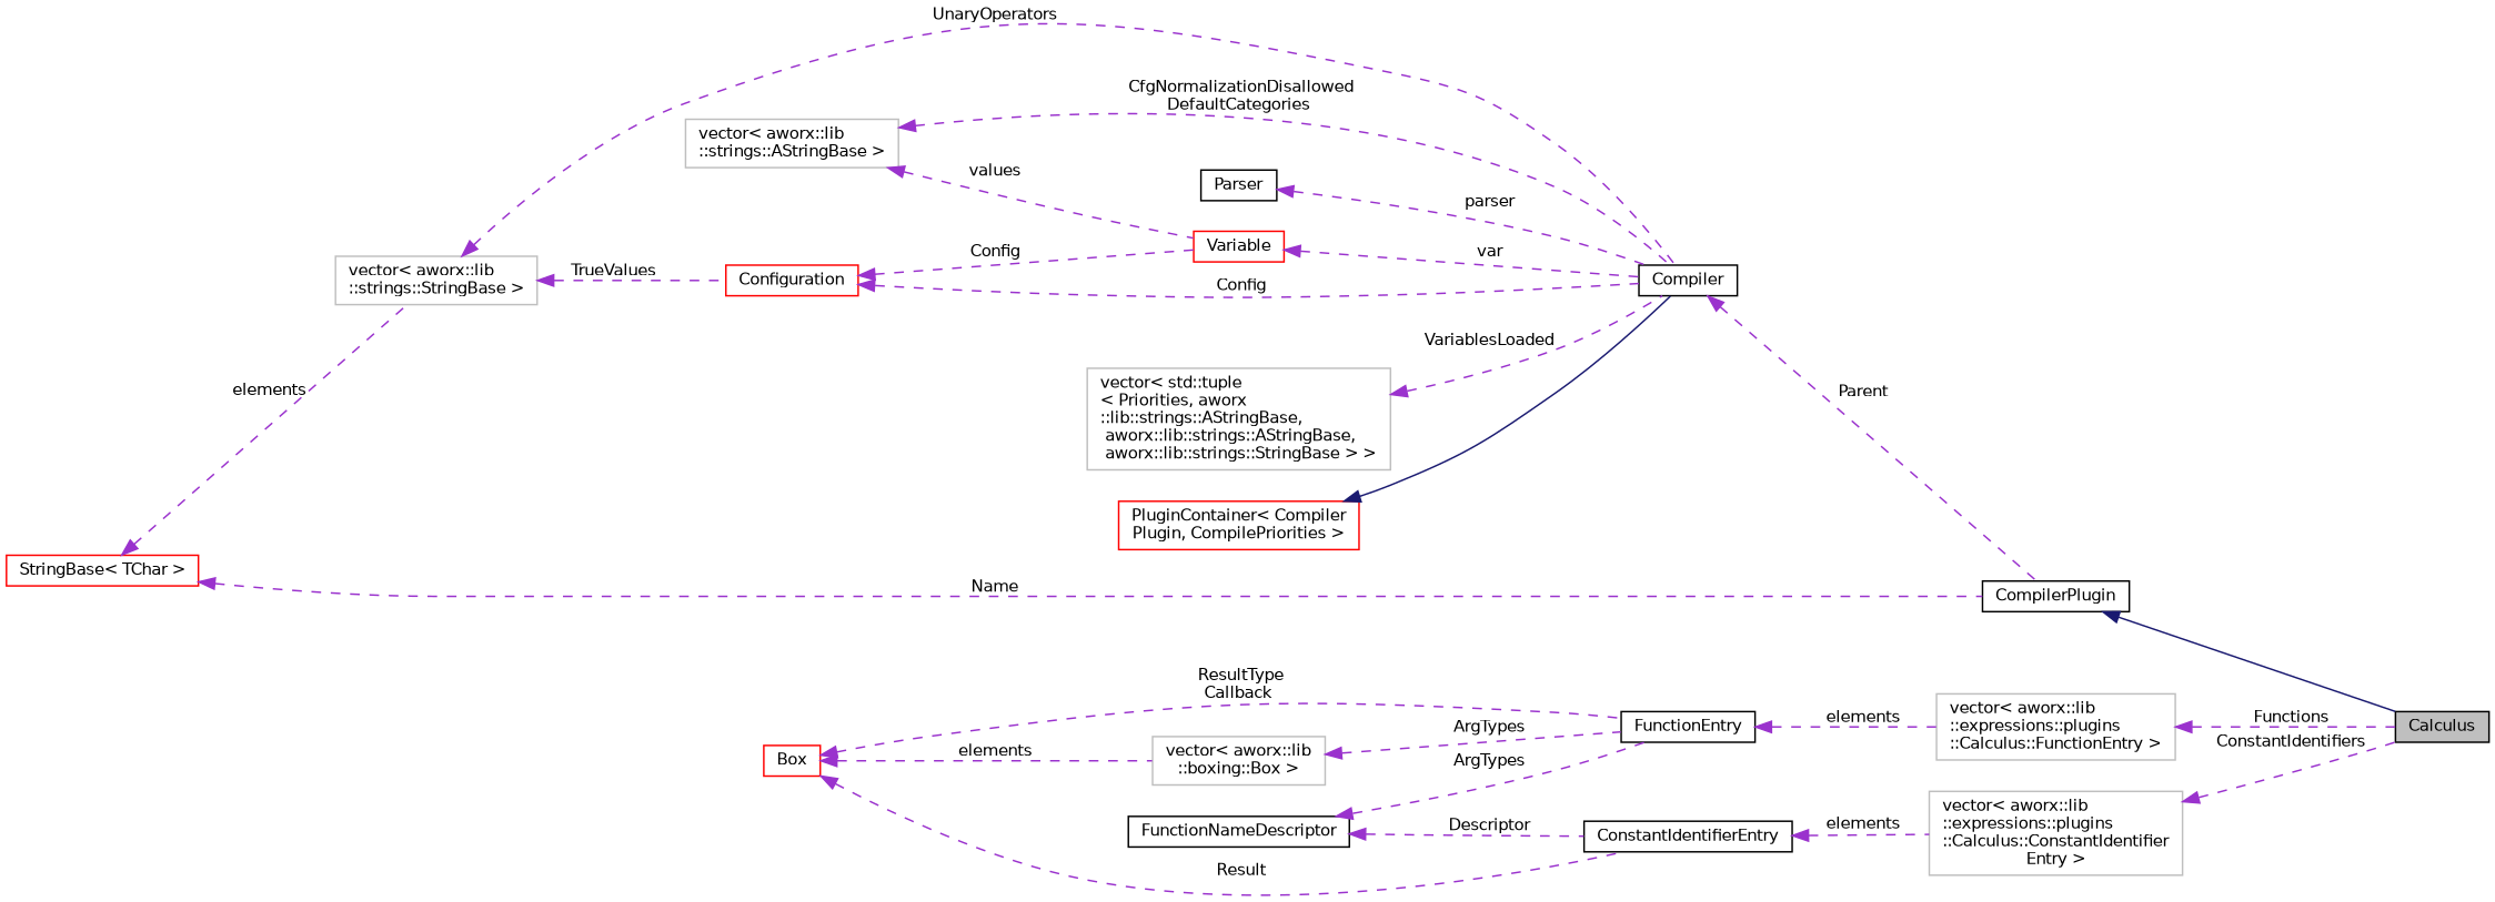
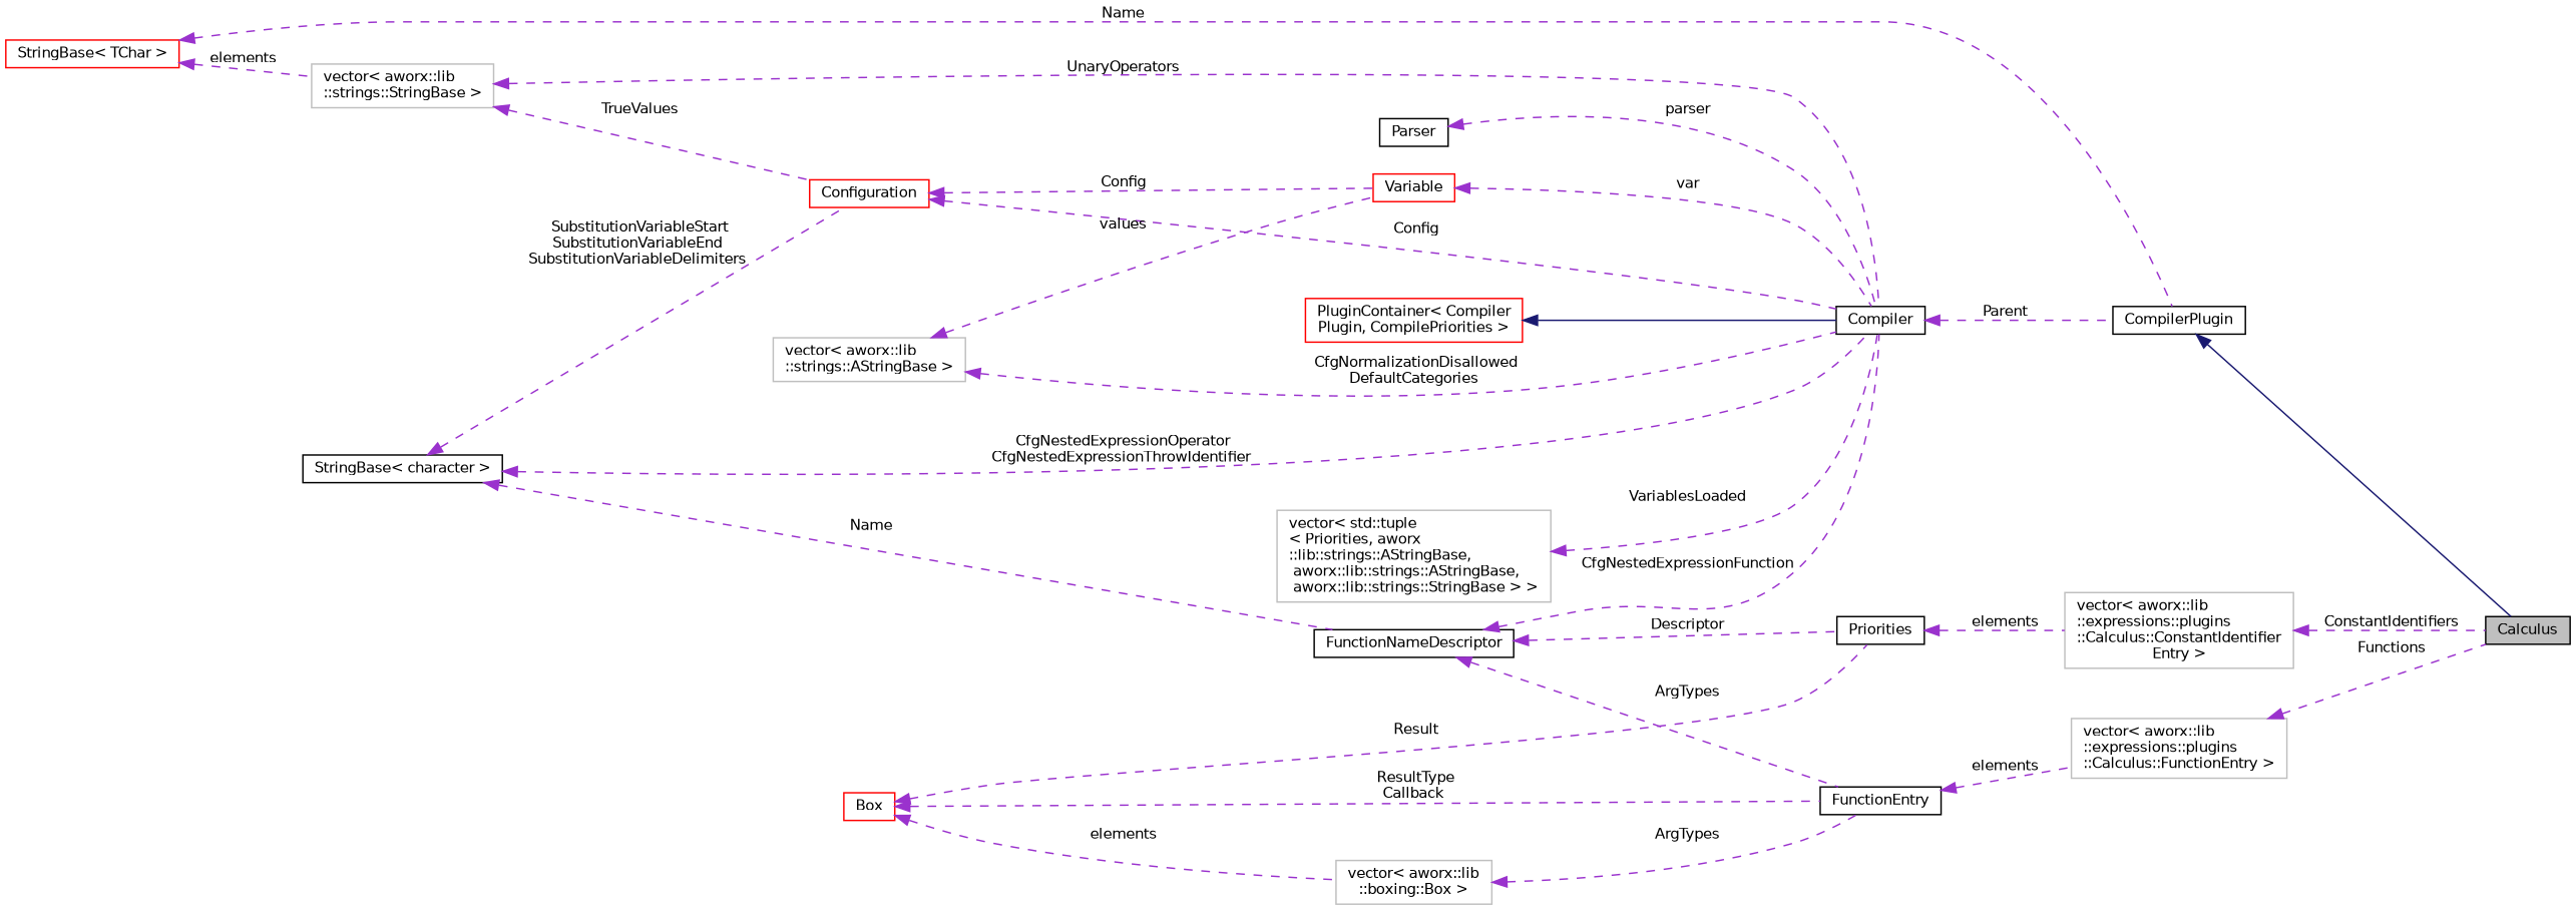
  digraph {
    rankdir=LR
    node [color=black fillcolor=white fontname=Helvetica fontsize=10 shape=record style=filled]
    edge [color=darkorchid3 dir=back fontname=Helvetica fontsize=10 labelfontname=Helvetica labelfontsize=10 style=dashed]
    n1 [fillcolor=grey75 fontcolor=black height=0.2 label=Calculus width=0.4]
    n2 [height=0.2 label=CompilerPlugin width=0.4]
    n3 [height=0.2 label=Compiler width=0.4]
    n4 [color=red height=0.2 label="PluginContainer\< Compiler\lPlugin, CompilePriorities \>" width=0.4]
+   n5 [height=0.2 label="StringBase\< character \>" width=0.4]
    n6 [color=red height=0.2 label=Configuration width=0.4]
    n7 [height=0.2 label=FunctionNameDescriptor width=0.4]
    n8 [color=red height=0.2 label=Variable width=0.4]
    n9 [height=0.2 label=FunctionEntry width=0.4]
-   n10 [height=0.2 label=ConstantIdentifierEntry width=0.4]
+   n10 [height=0.2 label=Priorities width=0.4]
    n11 [height=0.2 label=Parser width=0.4]
    n12 [color=grey75 height=0.2 label="vector\< aworx::lib\l::strings::AStringBase \>" width=0.4]
    n13 [color=grey75 height=0.2 label="vector\< aworx::lib\l::strings::StringBase \>" width=0.4]
    n14 [color=red height=0.2 label="StringBase\< TChar \>" width=0.4]
    n15 [color=grey75 height=0.2 label="vector\< std::tuple\l\< Priorities, aworx\l::lib::strings::AStringBase,\l aworx::lib::strings::AStringBase,\l aworx::lib::strings::StringBase \> \>" width=0.4]
    n16 [color=grey75 height=0.2 label="vector\< aworx::lib\l::expressions::plugins\l::Calculus::FunctionEntry \>" width=0.4]
    n17 [color=grey75 height=0.2 label="vector\< aworx::lib\l::expressions::plugins\l::Calculus::ConstantIdentifier\lEntry \>" width=0.4]
    n18 [color=grey75 height=0.2 label="vector\< aworx::lib\l::boxing::Box \>" width=0.4]
    n19 [color=red height=0.2 label=Box width=0.4]
    n2 -> n1 [color=midnightblue style=solid]
    n3 -> n2 [label=" Parent"]
    n4 -> n3 [color=midnightblue style=solid]
+   n5 -> n3 [label=" CfgNestedExpressionOperator\nCfgNestedExpressionThrowIdentifier"]
+   n5 -> n6 [label=" SubstitutionVariableStart\nSubstitutionVariableEnd\nSubstitutionVariableDelimiters"]
+   n5 -> n7 [label=" Name"]
    n6 -> n3 [label=" Config"]
    n6 -> n8 [label=" Config"]
+   n7 -> n3 [label=" CfgNestedExpressionFunction"]
    n7 -> n9 [label=" ArgTypes"]
    n7 -> n10 [label=" Descriptor"]
    n8 -> n3 [label=" var"]
    n9 -> n16 [label=" elements"]
    n10 -> n17 [label=" elements"]
    n11 -> n3 [label=" parser"]
    n12 -> n3 [label=" CfgNormalizationDisallowed\nDefaultCategories"]
    n12 -> n8 [label=" values"]
    n13 -> n3 [label=" UnaryOperators"]
    n13 -> n6 [label=" TrueValues"]
    n14 -> n2 [label=" Name"]
    n14 -> n13 [label=" elements"]
    n15 -> n3 [label=" VariablesLoaded"]
    n16 -> n1 [label=" Functions"]
    n17 -> n1 [label=" ConstantIdentifiers"]
    n18 -> n9 [label=" ArgTypes"]
    n19 -> n9 [label=" ResultType\nCallback"]
    n19 -> n10 [label=" Result"]
    n19 -> n18 [label=" elements"]
  }
